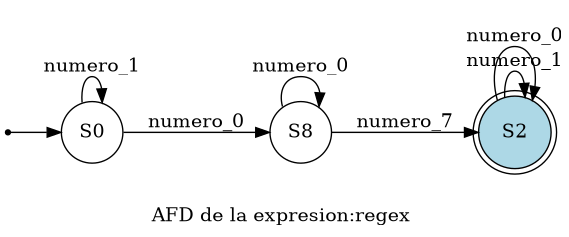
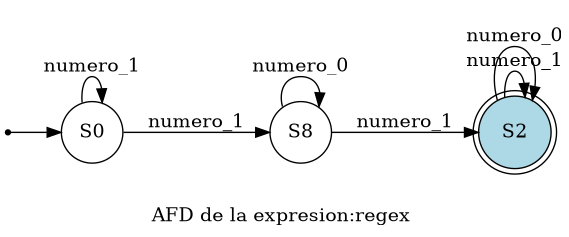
  digraph {
    label="AFD de la expresion:regex "
    rankdir=LR
    node [shape=circle]
    qi [shape=point]
    S0
    n3 [label=S8]
    S2 [fillcolor=lightblue shape=doublecircle style=filled]
    qi -> S0
    S0 -> S0 [label=numero_1]
-   S0 -> n3 [label=numero_0]
+   S0 -> n3 [label=numero_1]
    n3 -> n3 [label=numero_0]
-   n3 -> S2 [label=numero_7]
+   n3 -> S2 [label=numero_1]
    S2 -> S2 [label=numero_1]
    S2 -> S2 [label=numero_0]
  }
